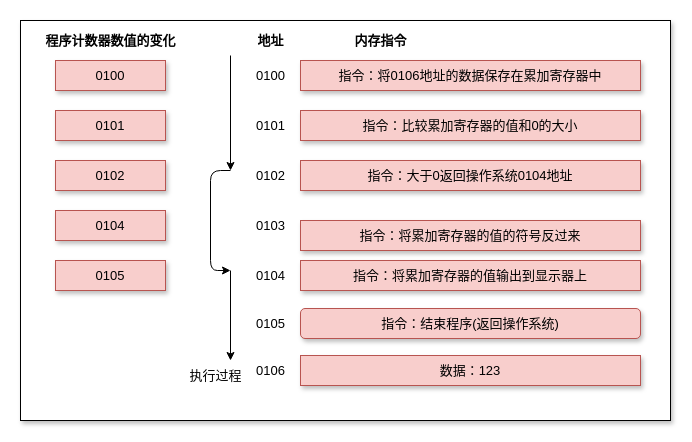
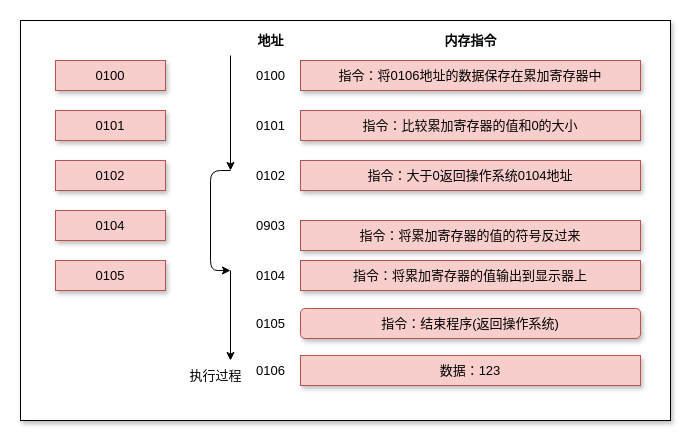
  <mxCell id="0" />
  <mxCell id="1" parent="0" />
  <mxCell id="2" value="" style="rounded=0;whiteSpace=wrap;html=1;fontSize=13;shadow=1;" parent="1" vertex="1"><mxGeometry x="20" y="20" width="650" height="400" as="geometry" /></mxCell>
  <mxCell id="3" value="0100" style="rounded=0;whiteSpace=wrap;html=1;fontSize=13;shadow=1;fillColor=#f8cecc;strokeColor=#b85450;" parent="1" vertex="1"><mxGeometry x="55" y="60" width="110" height="30" as="geometry" /></mxCell>
- <mxCell id="4" value="程序计数器数值的变化" style="text;html=1;align=center;verticalAlign=middle;resizable=0;points=[];autosize=1;fontSize=13;fontStyle=1;shadow=1;" parent="1" vertex="1"><mxGeometry x="35" y="30" width="150" height="20" as="geometry" /></mxCell>
  <mxCell id="5" value="0101" style="rounded=0;whiteSpace=wrap;html=1;fontSize=13;shadow=1;fillColor=#f8cecc;strokeColor=#b85450;" parent="1" vertex="1"><mxGeometry x="55" y="110" width="110" height="30" as="geometry" /></mxCell>
  <mxCell id="6" value="0102" style="rounded=0;whiteSpace=wrap;html=1;fontSize=13;shadow=1;fillColor=#f8cecc;strokeColor=#b85450;" parent="1" vertex="1"><mxGeometry x="55" y="160" width="110" height="30" as="geometry" /></mxCell>
  <mxCell id="7" value="0104" style="rounded=0;whiteSpace=wrap;html=1;fontSize=13;shadow=1;fillColor=#f8cecc;strokeColor=#b85450;" parent="1" vertex="1"><mxGeometry x="55" y="210" width="110" height="30" as="geometry" /></mxCell>
  <mxCell id="8" value="0105" style="rounded=0;whiteSpace=wrap;html=1;fontSize=13;shadow=1;fillColor=#f8cecc;strokeColor=#b85450;" parent="1" vertex="1"><mxGeometry x="55" y="260" width="110" height="30" as="geometry" /></mxCell>
  <mxCell id="9" value="执行过程" style="text;html=1;align=center;verticalAlign=middle;resizable=0;points=[];autosize=1;fontSize=13;shadow=1;" parent="1" vertex="1"><mxGeometry x="180" y="365" width="70" height="20" as="geometry" /></mxCell>
  <mxCell id="10" value="0100" style="text;html=1;align=center;verticalAlign=middle;resizable=0;points=[];autosize=1;fontSize=13;shadow=1;" parent="1" vertex="1"><mxGeometry x="250" y="65" width="40" height="20" as="geometry" /></mxCell>
  <mxCell id="11" value="0101" style="text;html=1;align=center;verticalAlign=middle;resizable=0;points=[];autosize=1;fontSize=13;shadow=1;" parent="1" vertex="1"><mxGeometry x="250" y="115" width="40" height="20" as="geometry" /></mxCell>
  <mxCell id="12" value="0102" style="text;html=1;align=center;verticalAlign=middle;resizable=0;points=[];autosize=1;fontSize=13;shadow=1;" parent="1" vertex="1"><mxGeometry x="250" y="165" width="40" height="20" as="geometry" /></mxCell>
- <mxCell id="13" value="0103" style="text;html=1;align=center;verticalAlign=middle;resizable=0;points=[];autosize=1;fontSize=13;shadow=1;" parent="1" vertex="1"><mxGeometry x="250" y="215" width="40" height="20" as="geometry" /></mxCell>
+ <mxCell id="13" value="0903" style="text;html=1;align=center;verticalAlign=middle;resizable=0;points=[];autosize=1;fontSize=13;shadow=1;" parent="1" vertex="1"><mxGeometry x="250" y="215" width="40" height="20" as="geometry" /></mxCell>
  <mxCell id="14" value="0104" style="text;html=1;align=center;verticalAlign=middle;resizable=0;points=[];autosize=1;fontSize=13;shadow=1;" parent="1" vertex="1"><mxGeometry x="250" y="265" width="40" height="20" as="geometry" /></mxCell>
  <mxCell id="15" value="0105" style="text;html=1;align=center;verticalAlign=middle;resizable=0;points=[];autosize=1;fontSize=13;shadow=1;" parent="1" vertex="1"><mxGeometry x="250" y="313" width="40" height="20" as="geometry" /></mxCell>
  <mxCell id="16" value="0106" style="text;html=1;align=center;verticalAlign=middle;resizable=0;points=[];autosize=1;fontSize=13;shadow=1;" parent="1" vertex="1"><mxGeometry x="250" y="360" width="40" height="20" as="geometry" /></mxCell>
  <mxCell id="17" value="指令：将0106地址的数据保存在累加寄存器中" style="rounded=0;whiteSpace=wrap;html=1;fontSize=13;shadow=1;fillColor=#f8cecc;strokeColor=#b85450;" parent="1" vertex="1"><mxGeometry x="300" y="60" width="340" height="30" as="geometry" /></mxCell>
  <mxCell id="18" value="指令：比较累加寄存器的值和0的大小" style="rounded=0;whiteSpace=wrap;html=1;fontSize=13;shadow=1;fillColor=#f8cecc;strokeColor=#b85450;" parent="1" vertex="1"><mxGeometry x="300" y="110" width="340" height="30" as="geometry" /></mxCell>
  <mxCell id="19" value="指令：大于0返回操作系统0104地址" style="rounded=0;whiteSpace=wrap;html=1;fontSize=13;shadow=1;fillColor=#f8cecc;strokeColor=#b85450;" parent="1" vertex="1"><mxGeometry x="300" y="160" width="340" height="30" as="geometry" /></mxCell>
  <mxCell id="20" value="指令：将累加寄存器的值的符号反过来" style="rounded=0;whiteSpace=wrap;html=1;fontSize=13;shadow=1;fillColor=#f8cecc;strokeColor=#b85450;" parent="1" vertex="1"><mxGeometry x="300" y="220" width="340" height="30" as="geometry" /></mxCell>
  <mxCell id="21" value="指令：将累加寄存器的值输出到显示器上" style="rounded=0;whiteSpace=wrap;html=1;fontSize=13;shadow=1;fillColor=#f8cecc;strokeColor=#b85450;" parent="1" vertex="1"><mxGeometry x="300" y="260" width="340" height="30" as="geometry" /></mxCell>
  <mxCell id="22" value="指令：结束程序(返回操作系统)" style="whiteSpace=wrap;html=1;fontSize=13;shadow=1;fillColor=#f8cecc;strokeColor=#b85450;rounded=1;" parent="1" vertex="1"><mxGeometry x="300" y="308" width="340" height="30" as="geometry" /></mxCell>
  <mxCell id="23" value="数据：123" style="rounded=0;whiteSpace=wrap;html=1;fontSize=13;shadow=1;fillColor=#f8cecc;strokeColor=#b85450;" parent="1" vertex="1"><mxGeometry x="300" y="355" width="340" height="30" as="geometry" /></mxCell>
  <mxCell id="24" value="地址" style="text;html=1;align=center;verticalAlign=middle;resizable=0;points=[];autosize=1;fontSize=13;fontStyle=1;shadow=1;" parent="1" vertex="1"><mxGeometry x="250" y="30" width="40" height="20" as="geometry" /></mxCell>
- <mxCell id="25" value="内存指令" style="text;html=1;align=center;verticalAlign=middle;resizable=0;points=[];autosize=1;fontSize=13;fontStyle=1;shadow=1;" parent="1" vertex="1"><mxGeometry x="345" y="30" width="70" height="20" as="geometry" /></mxCell>
+ <mxCell id="25" value="内存指令" style="text;html=1;align=center;verticalAlign=middle;resizable=0;points=[];autosize=1;fontSize=13;fontStyle=1;shadow=1;" parent="1" vertex="1"><mxGeometry x="435" y="30" width="70" height="20" as="geometry" /></mxCell>
  <mxCell id="26" value="" style="endArrow=classic;html=1;" edge="1" parent="1"><mxGeometry width="50" height="50" relative="1" as="geometry"><mxPoint x="230" y="55" as="sourcePoint" /><mxPoint x="230" y="170" as="targetPoint" /></mxGeometry></mxCell>
  <mxCell id="27" value="" style="endArrow=classic;html=1;" edge="1" parent="1"><mxGeometry width="50" height="50" relative="1" as="geometry"><mxPoint x="230" y="270" as="sourcePoint" /><mxPoint x="230" y="360" as="targetPoint" /></mxGeometry></mxCell>
  <mxCell id="28" value="" style="edgeStyle=elbowEdgeStyle;elbow=horizontal;endArrow=classic;html=1;" edge="1" parent="1"><mxGeometry width="50" height="50" relative="1" as="geometry"><mxPoint x="230" y="170" as="sourcePoint" /><mxPoint x="230" y="270" as="targetPoint" /><Array as="points"><mxPoint x="210" y="200" /></Array></mxGeometry></mxCell>
